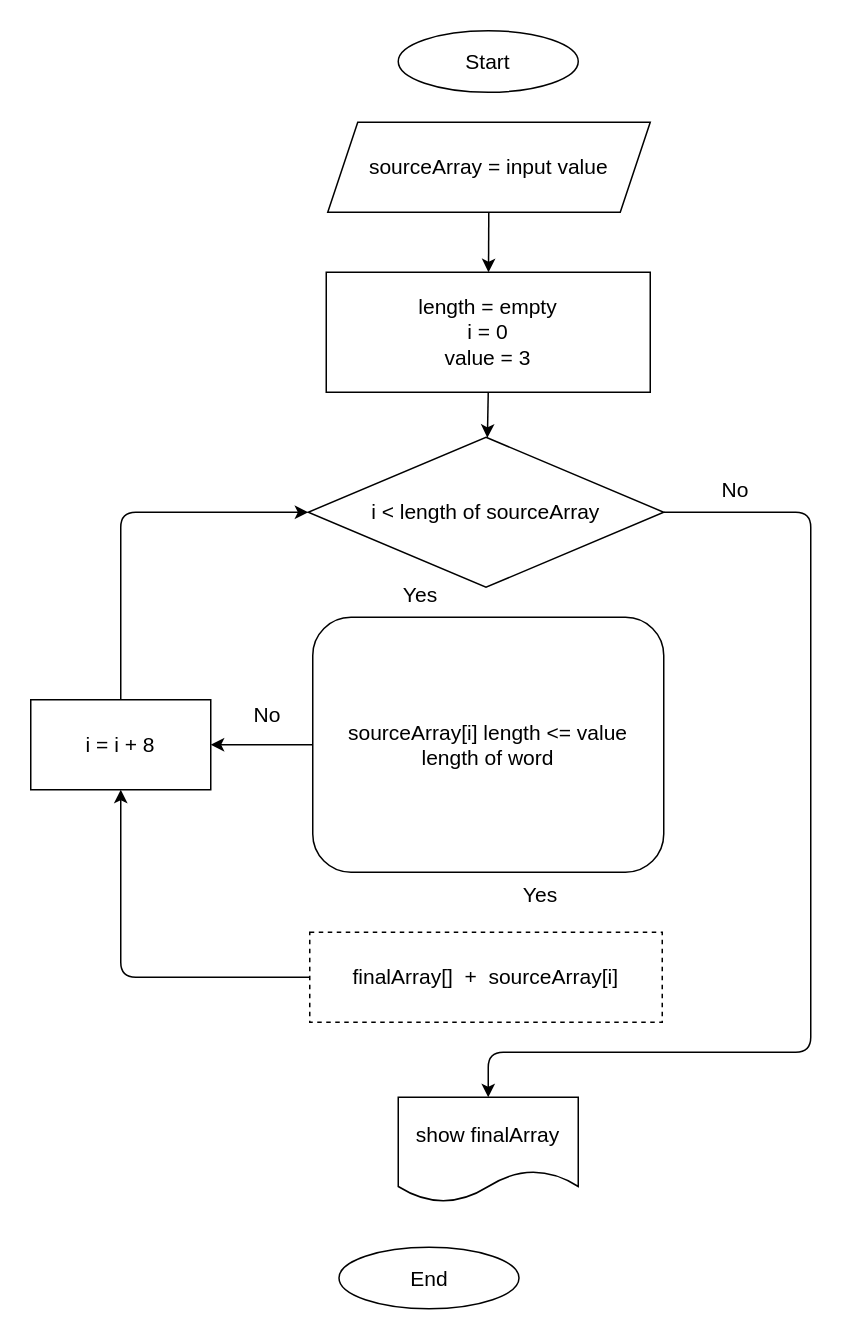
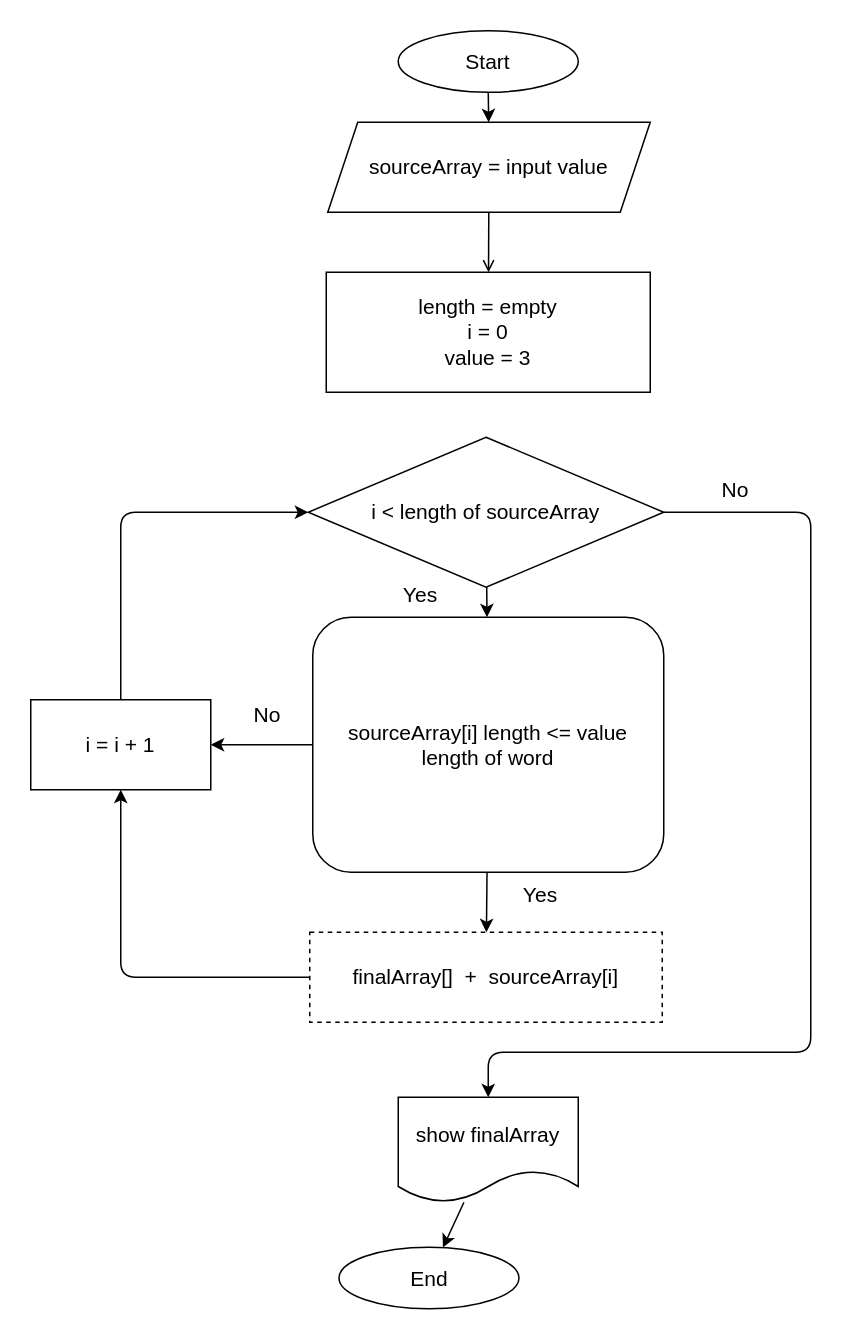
  <mxCell id="0" />
  <mxCell id="1" parent="0" />
+ <mxCell id="2" style="edgeStyle=none;html=1;fontSize=14;" edge="1" parent="1" source="3" target="8"><mxGeometry relative="1" as="geometry" /></mxCell>
  <mxCell id="3" value="Start" style="ellipse;whiteSpace=wrap;html=1;fontSize=14;" vertex="1" parent="1"><mxGeometry x="265" y="20" width="120" height="41" as="geometry" /></mxCell>
  <mxCell id="4" value="End" style="ellipse;whiteSpace=wrap;html=1;fontSize=14;" vertex="1" parent="1"><mxGeometry x="225.5" y="831" width="120" height="41" as="geometry" /></mxCell>
- <mxCell id="5" style="edgeStyle=none;html=1;fontSize=14;exitX=0.5;exitY=1;exitDx=0;exitDy=0;" edge="1" parent="1" source="6" target="11"><mxGeometry relative="1" as="geometry"><mxPoint x="324.5" y="261" as="sourcePoint" /></mxGeometry></mxCell>
  <mxCell id="6" value="length = empty&lt;br style=&quot;font-size: 14px;&quot;&gt;i = 0&lt;br style=&quot;font-size: 14px;&quot;&gt;value = 3" style="rounded=0;whiteSpace=wrap;html=1;fontSize=14;" vertex="1" parent="1"><mxGeometry x="217" y="181" width="216" height="80" as="geometry" /></mxCell>
- <mxCell id="7" style="edgeStyle=none;html=1;fontSize=14;" edge="1" parent="1" source="8" target="6"><mxGeometry relative="1" as="geometry" /></mxCell>
+ <mxCell id="7" style="edgeStyle=none;html=1;fontSize=14;endArrow=open;" edge="1" parent="1" source="8" target="6"><mxGeometry relative="1" as="geometry" /></mxCell>
  <mxCell id="8" value="&lt;span style=&quot;font-size: 14px;&quot;&gt;sourceArray = input value&lt;br style=&quot;font-size: 14px;&quot;&gt;&lt;/span&gt;" style="shape=parallelogram;perimeter=parallelogramPerimeter;whiteSpace=wrap;html=1;fixedSize=1;fontSize=14;" vertex="1" parent="1"><mxGeometry x="218" y="81" width="215" height="60" as="geometry" /></mxCell>
+ <mxCell id="9" style="edgeStyle=none;html=1;fontSize=14;" edge="1" parent="1" source="11" target="14"><mxGeometry relative="1" as="geometry" /></mxCell>
  <mxCell id="10" style="edgeStyle=none;html=1;fontSize=14;" edge="1" parent="1" source="11" target="20"><mxGeometry relative="1" as="geometry"><Array as="points"><mxPoint x="540" y="341" /><mxPoint x="540" y="701" /><mxPoint x="325" y="701" /></Array></mxGeometry></mxCell>
  <mxCell id="11" value="i &amp;lt; length of sourceArray" style="rhombus;whiteSpace=wrap;html=1;fontSize=14;" vertex="1" parent="1"><mxGeometry x="205" y="291" width="237" height="100" as="geometry" /></mxCell>
+ <mxCell id="12" value="" style="edgeStyle=none;html=1;fontSize=14;" edge="1" parent="1" source="14" target="18"><mxGeometry relative="1" as="geometry" /></mxCell>
  <mxCell id="13" style="edgeStyle=none;html=1;fontSize=14;" edge="1" parent="1" source="14" target="16"><mxGeometry relative="1" as="geometry" /></mxCell>
  <mxCell id="14" value="sourceArray[i] length &amp;lt;= value&lt;br style=&quot;font-size: 14px;&quot;&gt;length of word" style="whiteSpace=wrap;html=1;fontSize=14;rounded=1;" vertex="1" parent="1"><mxGeometry x="208" y="411" width="234" height="170" as="geometry" /></mxCell>
  <mxCell id="15" style="edgeStyle=none;html=1;entryX=0;entryY=0.5;entryDx=0;entryDy=0;fontSize=14;" edge="1" parent="1" source="16" target="11"><mxGeometry relative="1" as="geometry"><Array as="points"><mxPoint x="80" y="341" /></Array></mxGeometry></mxCell>
- <mxCell id="16" value="i = i + 8" style="rounded=0;whiteSpace=wrap;html=1;fontSize=14;" vertex="1" parent="1"><mxGeometry x="20" y="466" width="120" height="60" as="geometry" /></mxCell>
+ <mxCell id="16" value="i = i + 1" style="rounded=0;whiteSpace=wrap;html=1;fontSize=14;" vertex="1" parent="1"><mxGeometry x="20" y="466" width="120" height="60" as="geometry" /></mxCell>
  <mxCell id="17" style="edgeStyle=none;html=1;entryX=0.5;entryY=1;entryDx=0;entryDy=0;fontSize=14;" edge="1" parent="1" source="18" target="16"><mxGeometry relative="1" as="geometry"><Array as="points"><mxPoint x="80" y="651" /></Array></mxGeometry></mxCell>
  <mxCell id="18" value="finalArray[]&amp;nbsp; +&amp;nbsp; sourceArray[i]" style="whiteSpace=wrap;html=1;fontSize=14;dashed=1;" vertex="1" parent="1"><mxGeometry x="206" y="621" width="235" height="60" as="geometry" /></mxCell>
+ <mxCell id="19" style="edgeStyle=none;html=1;fontSize=14;" edge="1" parent="1" source="20" target="4"><mxGeometry relative="1" as="geometry" /></mxCell>
  <mxCell id="20" value="show finalArray" style="shape=document;whiteSpace=wrap;html=1;boundedLbl=1;fontSize=14;" vertex="1" parent="1"><mxGeometry x="265" y="731" width="120" height="70" as="geometry" /></mxCell>
  <mxCell id="21" value="Yes" style="text;html=1;strokeColor=none;fillColor=none;align=center;verticalAlign=middle;whiteSpace=wrap;rounded=0;fontSize=14;" vertex="1" parent="1"><mxGeometry x="250" y="381" width="60" height="30" as="geometry" /></mxCell>
  <mxCell id="22" value="No" style="text;html=1;strokeColor=none;fillColor=none;align=center;verticalAlign=middle;whiteSpace=wrap;rounded=0;fontSize=14;" vertex="1" parent="1"><mxGeometry x="460" y="311" width="60" height="30" as="geometry" /></mxCell>
  <mxCell id="23" value="Yes" style="text;html=1;strokeColor=none;fillColor=none;align=center;verticalAlign=middle;whiteSpace=wrap;rounded=0;fontSize=14;" vertex="1" parent="1"><mxGeometry x="330" y="581" width="60" height="30" as="geometry" /></mxCell>
  <mxCell id="24" value="No" style="text;html=1;strokeColor=none;fillColor=none;align=center;verticalAlign=middle;whiteSpace=wrap;rounded=0;fontSize=14;" vertex="1" parent="1"><mxGeometry x="148" y="461" width="60" height="30" as="geometry" /></mxCell>
